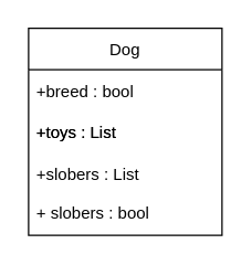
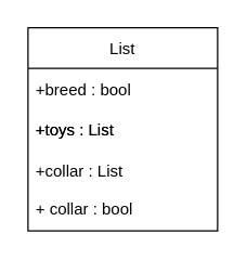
  <mxCell id="0" />
  <mxCell id="1" parent="0" />
- <mxCell id="2" value="Dog" style="swimlane;fontStyle=0;childLayout=stackLayout;horizontal=1;startSize=30;horizontalStack=0;resizeParent=1;resizeParentMax=0;resizeLast=0;collapsible=1;marginBottom=0;" vertex="1" parent="1"><mxGeometry x="20" y="20" width="140" height="150" as="geometry" /></mxCell>
+ <mxCell id="2" value="List" style="swimlane;fontStyle=0;childLayout=stackLayout;horizontal=1;startSize=30;horizontalStack=0;resizeParent=1;resizeParentMax=0;resizeLast=0;collapsible=1;marginBottom=0;" vertex="1" parent="1"><mxGeometry x="20" y="20" width="140" height="150" as="geometry" /></mxCell>
  <mxCell id="3" value="+breed : bool    " style="text;strokeColor=none;fillColor=none;align=left;verticalAlign=middle;spacingLeft=4;spacingRight=4;overflow=hidden;points=[[0,0.5],[1,0.5]];portConstraint=eastwest;rotatable=0;" vertex="1" parent="2"><mxGeometry y="30" width="140" height="30" as="geometry" /></mxCell>
  <mxCell id="4" value="+toys : List" style="text;strokeColor=none;fillColor=none;align=left;verticalAlign=middle;spacingLeft=4;spacingRight=4;overflow=hidden;points=[[0,0.5],[1,0.5]];portConstraint=eastwest;rotatable=0;" vertex="1" parent="2"><mxGeometry y="60" width="140" height="30" as="geometry" /></mxCell>
- <mxCell id="5" value="+slobers : List" style="text;strokeColor=none;fillColor=none;align=left;verticalAlign=middle;spacingLeft=4;spacingRight=4;overflow=hidden;points=[[0,0.5],[1,0.5]];portConstraint=eastwest;rotatable=0;" vertex="1" parent="2"><mxGeometry y="90" width="140" height="30" as="geometry" /></mxCell>
- <mxCell id="6" value="+ slobers : bool" style="text;strokeColor=none;fillColor=none;spacingLeft=4;spacingRight=4;overflow=hidden;rotatable=0;points=[[0,0.5],[1,0.5]];portConstraint=eastwest;fontSize=12;" vertex="1" parent="2"><mxGeometry y="120" width="140" height="30" as="geometry" /></mxCell>
+ <mxCell id="5" value="+collar : List" style="text;strokeColor=none;fillColor=none;align=left;verticalAlign=middle;spacingLeft=4;spacingRight=4;overflow=hidden;points=[[0,0.5],[1,0.5]];portConstraint=eastwest;rotatable=0;" vertex="1" parent="2"><mxGeometry y="90" width="140" height="30" as="geometry" /></mxCell>
+ <mxCell id="6" value="+ collar : bool" style="text;strokeColor=none;fillColor=none;spacingLeft=4;spacingRight=4;overflow=hidden;rotatable=0;points=[[0,0.5],[1,0.5]];portConstraint=eastwest;fontSize=12;" vertex="1" parent="2"><mxGeometry y="120" width="140" height="30" as="geometry" /></mxCell>
  <mxCell id="7" value="+toys : List" style="text;strokeColor=none;fillColor=none;align=left;verticalAlign=middle;spacingLeft=4;spacingRight=4;overflow=hidden;points=[[0,0.5],[1,0.5]];portConstraint=eastwest;rotatable=0;" vertex="1" parent="1"><mxGeometry x="20" y="80" width="140" height="30" as="geometry" /></mxCell>
